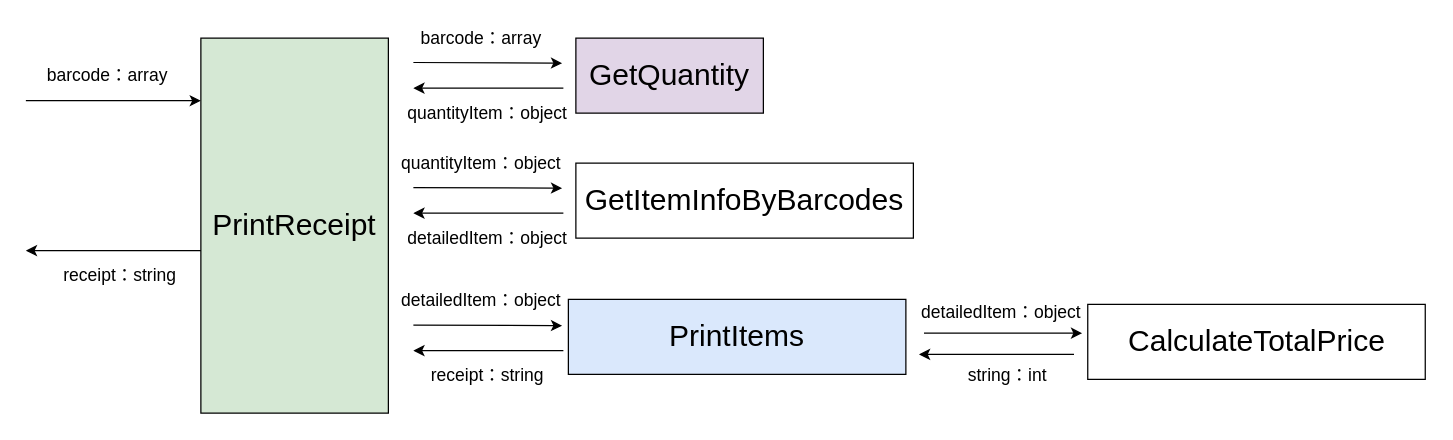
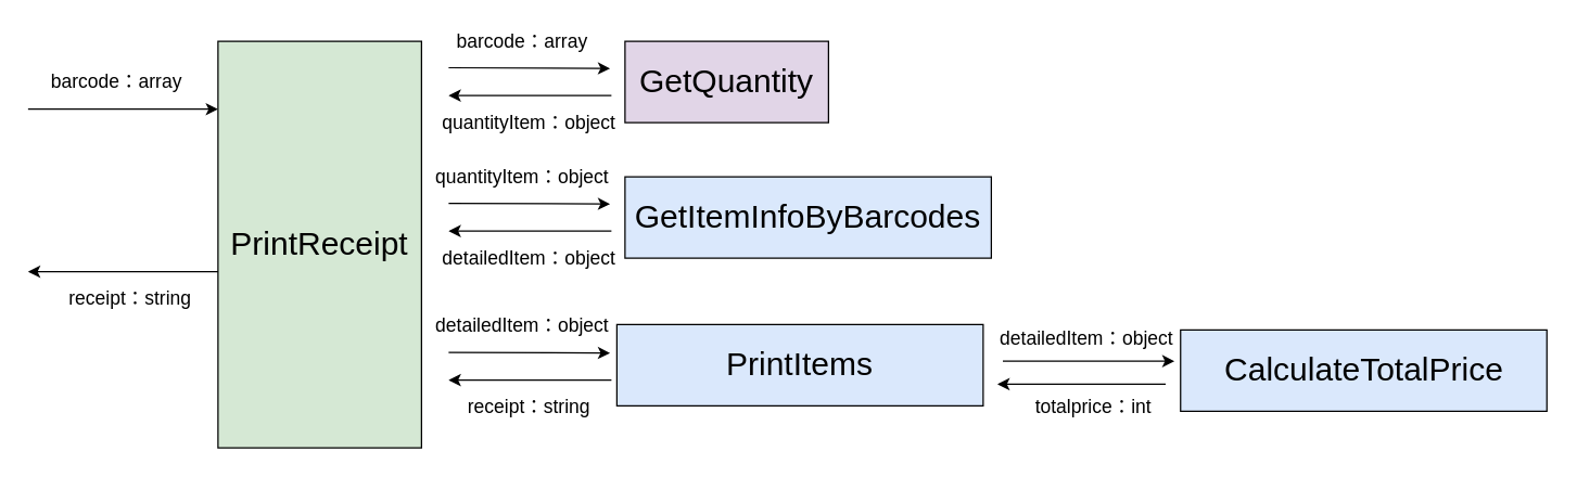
  <mxCell id="0" />
  <mxCell id="1" parent="0" />
  <mxCell id="2" value="&lt;font style=&quot;font-size: 24px&quot;&gt;PrintReceipt&lt;/font&gt;" style="rounded=0;whiteSpace=wrap;html=1;fillColor=#d5e8d4;" vertex="1" parent="1"><mxGeometry x="160" y="30" width="150" height="300" as="geometry" /></mxCell>
  <mxCell id="3" value="" style="endArrow=classic;html=1;entryX=-0.016;entryY=0.817;entryDx=0;entryDy=0;entryPerimeter=0;" edge="1" parent="1"><mxGeometry width="50" height="50" relative="1" as="geometry"><mxPoint x="20" y="80" as="sourcePoint" /><mxPoint x="160" y="80.06" as="targetPoint" /></mxGeometry></mxCell>
  <mxCell id="4" value="&lt;font&gt;&lt;span style=&quot;font-size: 14px&quot;&gt;barcode：array&lt;/span&gt;&lt;br&gt;&lt;/font&gt;" style="text;html=1;resizable=0;autosize=1;align=center;verticalAlign=middle;points=[];fillColor=none;strokeColor=none;rounded=0;" vertex="1" parent="1"><mxGeometry x="30" y="50" width="110" height="20" as="geometry" /></mxCell>
  <mxCell id="5" value="" style="endArrow=classic;html=1;exitX=0;exitY=0.25;exitDx=0;exitDy=0;" edge="1" parent="1"><mxGeometry width="50" height="50" relative="1" as="geometry"><mxPoint x="160" y="200" as="sourcePoint" /><mxPoint x="20" y="200" as="targetPoint" /></mxGeometry></mxCell>
  <mxCell id="6" value="&lt;font&gt;&lt;font style=&quot;font-size: 14px&quot;&gt;receipt：string&lt;/font&gt;&lt;br&gt;&lt;/font&gt;" style="text;html=1;resizable=0;autosize=1;align=center;verticalAlign=middle;points=[];fillColor=none;strokeColor=none;rounded=0;" vertex="1" parent="1"><mxGeometry x="40" y="210" width="110" height="20" as="geometry" /></mxCell>
  <mxCell id="7" value="&lt;font style=&quot;font-size: 24px&quot;&gt;GetQuantity&lt;/font&gt;" style="rounded=0;whiteSpace=wrap;html=1;fillColor=#e1d5e7;" vertex="1" parent="1"><mxGeometry x="460" y="30" width="150" height="60" as="geometry" /></mxCell>
  <mxCell id="8" value="" style="endArrow=classic;html=1;" edge="1" parent="1"><mxGeometry width="50" height="50" relative="1" as="geometry"><mxPoint x="330" y="49.5" as="sourcePoint" /><mxPoint x="449" y="50" as="targetPoint" /></mxGeometry></mxCell>
  <mxCell id="9" value="" style="endArrow=classic;html=1;" edge="1" parent="1"><mxGeometry width="50" height="50" relative="1" as="geometry"><mxPoint x="450" y="70" as="sourcePoint" /><mxPoint x="330" y="70" as="targetPoint" /></mxGeometry></mxCell>
  <mxCell id="10" value="&lt;font&gt;&lt;span style=&quot;font-size: 14px&quot;&gt;barcode：array&lt;/span&gt;&lt;br&gt;&lt;/font&gt;" style="text;html=1;resizable=0;autosize=1;align=center;verticalAlign=middle;points=[];fillColor=none;strokeColor=none;rounded=0;" vertex="1" parent="1"><mxGeometry x="329" y="20" width="110" height="20" as="geometry" /></mxCell>
  <mxCell id="11" value="&lt;font&gt;&lt;span style=&quot;font-size: 14px&quot;&gt;quantityItem：object&lt;/span&gt;&lt;br&gt;&lt;/font&gt;" style="text;html=1;resizable=0;autosize=1;align=center;verticalAlign=middle;points=[];fillColor=none;strokeColor=none;rounded=0;" vertex="1" parent="1"><mxGeometry x="319" y="80" width="140" height="20" as="geometry" /></mxCell>
- <mxCell id="12" value="&lt;font style=&quot;font-size: 24px&quot;&gt;GetItemInfoByBarcodes&lt;/font&gt;" style="rounded=0;whiteSpace=wrap;html=1;" vertex="1" parent="1"><mxGeometry x="460" y="130" width="270" height="60" as="geometry" /></mxCell>
+ <mxCell id="12" value="&lt;font style=&quot;font-size: 24px&quot;&gt;GetItemInfoByBarcodes&lt;/font&gt;" style="rounded=0;whiteSpace=wrap;html=1;fillColor=#dae8fc;" vertex="1" parent="1"><mxGeometry x="460" y="130" width="270" height="60" as="geometry" /></mxCell>
  <mxCell id="13" value="" style="endArrow=classic;html=1;" edge="1" parent="1"><mxGeometry width="50" height="50" relative="1" as="geometry"><mxPoint x="330" y="149.5" as="sourcePoint" /><mxPoint x="449" y="150" as="targetPoint" /></mxGeometry></mxCell>
  <mxCell id="14" value="" style="endArrow=classic;html=1;" edge="1" parent="1"><mxGeometry width="50" height="50" relative="1" as="geometry"><mxPoint x="450" y="170" as="sourcePoint" /><mxPoint x="330" y="170" as="targetPoint" /></mxGeometry></mxCell>
  <mxCell id="15" value="&lt;font&gt;&lt;span style=&quot;font-size: 14px&quot;&gt;quantityItem：object&lt;/span&gt;&lt;br&gt;&lt;/font&gt;" style="text;html=1;resizable=0;autosize=1;align=center;verticalAlign=middle;points=[];fillColor=none;strokeColor=none;rounded=0;" vertex="1" parent="1"><mxGeometry x="314" y="120" width="140" height="20" as="geometry" /></mxCell>
  <mxCell id="16" value="&lt;font&gt;&lt;span style=&quot;font-size: 14px&quot;&gt;detailedItem：object&lt;/span&gt;&lt;br&gt;&lt;/font&gt;" style="text;html=1;resizable=0;autosize=1;align=center;verticalAlign=middle;points=[];fillColor=none;strokeColor=none;rounded=0;" vertex="1" parent="1"><mxGeometry x="319" y="180" width="140" height="20" as="geometry" /></mxCell>
  <mxCell id="17" value="&lt;font style=&quot;font-size: 24px&quot;&gt;PrintItems&lt;/font&gt;" style="rounded=0;whiteSpace=wrap;html=1;fillColor=#dae8fc;" vertex="1" parent="1"><mxGeometry x="454" y="239" width="270" height="60" as="geometry" /></mxCell>
  <mxCell id="18" value="" style="endArrow=classic;html=1;" edge="1" parent="1"><mxGeometry width="50" height="50" relative="1" as="geometry"><mxPoint x="330" y="259.5" as="sourcePoint" /><mxPoint x="449" y="260" as="targetPoint" /></mxGeometry></mxCell>
  <mxCell id="19" value="" style="endArrow=classic;html=1;" edge="1" parent="1"><mxGeometry width="50" height="50" relative="1" as="geometry"><mxPoint x="450" y="280" as="sourcePoint" /><mxPoint x="330" y="280" as="targetPoint" /></mxGeometry></mxCell>
  <mxCell id="20" value="&lt;font&gt;&lt;span style=&quot;font-size: 14px&quot;&gt;detailedItem：object&lt;/span&gt;&lt;br&gt;&lt;/font&gt;" style="text;html=1;resizable=0;autosize=1;align=center;verticalAlign=middle;points=[];fillColor=none;strokeColor=none;rounded=0;" vertex="1" parent="1"><mxGeometry x="314" y="230" width="140" height="20" as="geometry" /></mxCell>
  <mxCell id="21" value="&lt;font&gt;&lt;span style=&quot;font-size: 14px&quot;&gt;receipt：string&lt;/span&gt;&lt;br&gt;&lt;/font&gt;" style="text;html=1;resizable=0;autosize=1;align=center;verticalAlign=middle;points=[];fillColor=none;strokeColor=none;rounded=0;" vertex="1" parent="1"><mxGeometry x="334" y="290" width="110" height="20" as="geometry" /></mxCell>
- <mxCell id="22" value="&lt;font style=&quot;font-size: 24px&quot;&gt;CalculateTotalPrice&lt;/font&gt;" style="rounded=0;whiteSpace=wrap;html=1;" vertex="1" parent="1"><mxGeometry x="869.5" y="243" width="270" height="60" as="geometry" /></mxCell>
+ <mxCell id="22" value="&lt;font style=&quot;font-size: 24px&quot;&gt;CalculateTotalPrice&lt;/font&gt;" style="rounded=0;whiteSpace=wrap;html=1;fillColor=#dae8fc;" vertex="1" parent="1"><mxGeometry x="869.5" y="243" width="270" height="60" as="geometry" /></mxCell>
  <mxCell id="23" value="" style="endArrow=classic;html=1;" edge="1" parent="1"><mxGeometry width="50" height="50" relative="1" as="geometry"><mxPoint x="738.5" y="266" as="sourcePoint" /><mxPoint x="865" y="266" as="targetPoint" /></mxGeometry></mxCell>
  <mxCell id="24" value="" style="endArrow=classic;html=1;" edge="1" parent="1"><mxGeometry width="50" height="50" relative="1" as="geometry"><mxPoint x="858.5" y="283" as="sourcePoint" /><mxPoint x="734.5" y="283" as="targetPoint" /></mxGeometry></mxCell>
  <mxCell id="25" value="&lt;font&gt;&lt;span style=&quot;font-size: 14px&quot;&gt;detailedItem：object&lt;/span&gt;&lt;br&gt;&lt;/font&gt;" style="text;html=1;resizable=0;autosize=1;align=center;verticalAlign=middle;points=[];fillColor=none;strokeColor=none;rounded=0;" vertex="1" parent="1"><mxGeometry x="730" y="239" width="140" height="20" as="geometry" /></mxCell>
- <mxCell id="26" value="&lt;font&gt;&lt;span style=&quot;font-size: 14px&quot;&gt;string：int&lt;/span&gt;&lt;br&gt;&lt;/font&gt;" style="text;html=1;resizable=0;autosize=1;align=center;verticalAlign=middle;points=[];fillColor=none;strokeColor=none;rounded=0;" vertex="1" parent="1"><mxGeometry x="755" y="290" width="100" height="20" as="geometry" /></mxCell>
+ <mxCell id="26" value="&lt;font&gt;&lt;span style=&quot;font-size: 14px&quot;&gt;totalprice：int&lt;/span&gt;&lt;br&gt;&lt;/font&gt;" style="text;html=1;resizable=0;autosize=1;align=center;verticalAlign=middle;points=[];fillColor=none;strokeColor=none;rounded=0;" vertex="1" parent="1"><mxGeometry x="755" y="290" width="100" height="20" as="geometry" /></mxCell>
  <mxCell id="27" style="edgeStyle=orthogonalEdgeStyle;rounded=0;orthogonalLoop=1;jettySize=auto;html=1;exitX=0.5;exitY=1;exitDx=0;exitDy=0;" edge="1" parent="1" source="2" target="2"><mxGeometry relative="1" as="geometry" /></mxCell>
